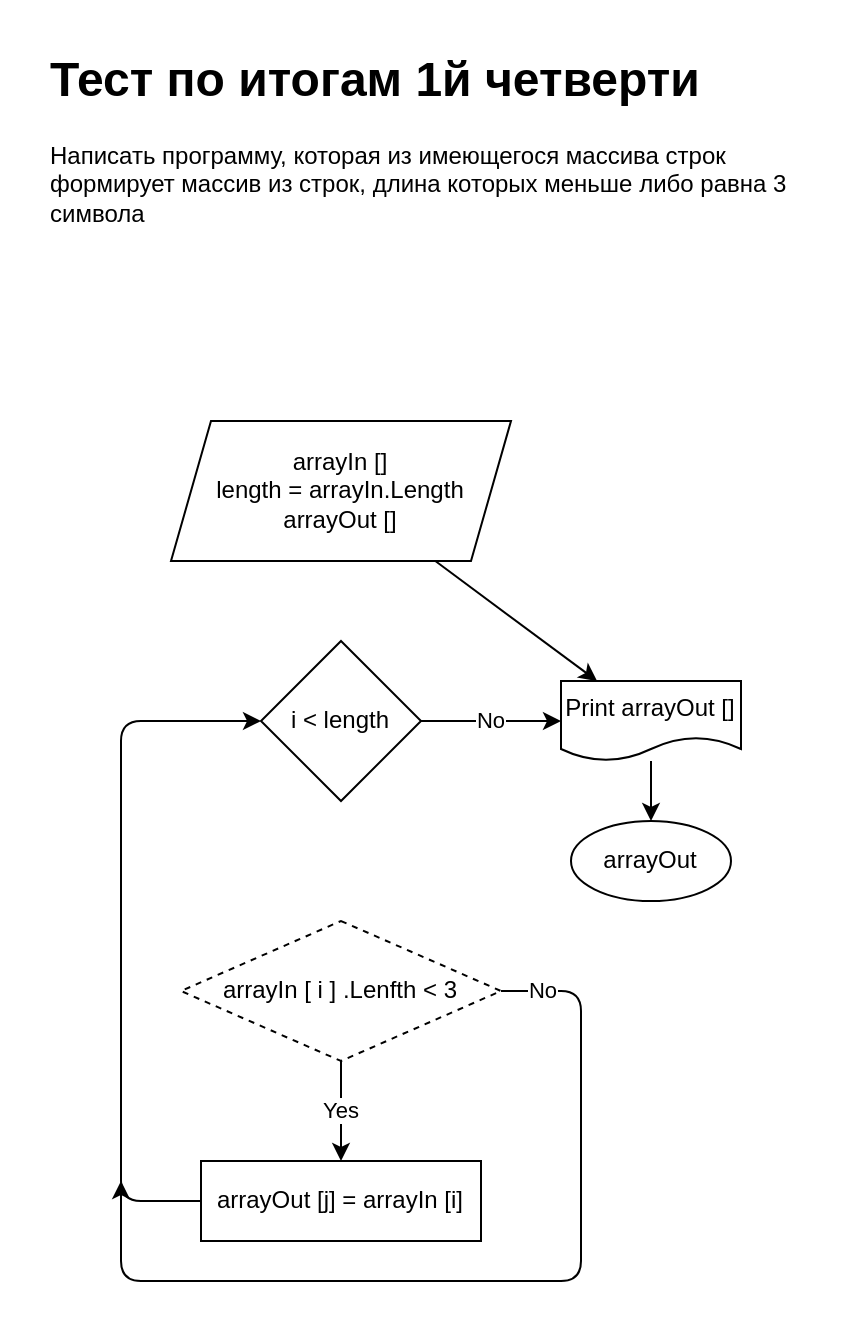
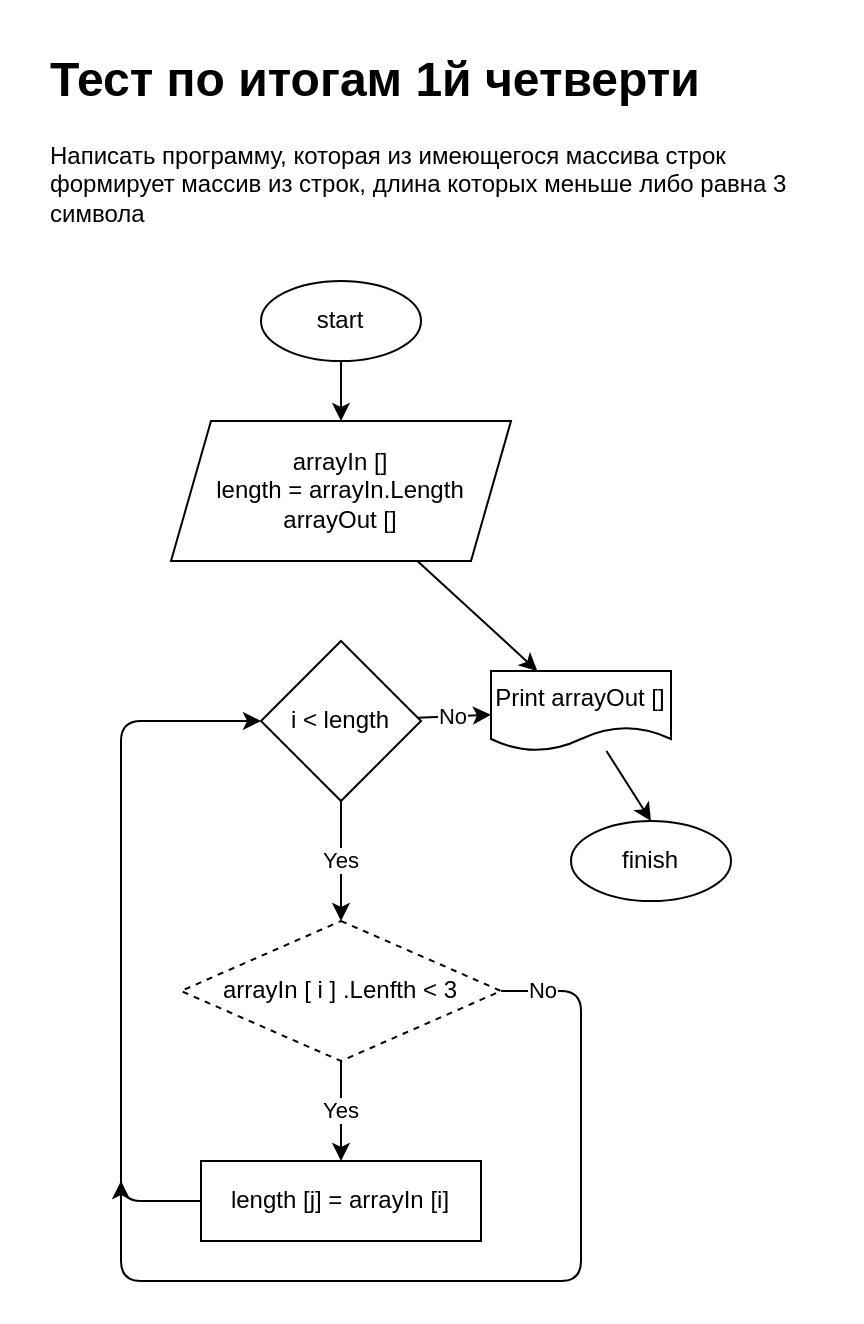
  <mxCell id="0" />
  <mxCell id="1" parent="0" />
  <mxCell id="2" value="&lt;h1&gt;Тест по итогам 1й четверти&lt;/h1&gt;&lt;p&gt;Написать программу, которая из имеющегося массива строк формирует массив из строк, длина которых меньше либо равна 3 символа&lt;/p&gt;" style="text;html=1;strokeColor=none;fillColor=none;spacing=5;spacingTop=-20;whiteSpace=wrap;overflow=hidden;rounded=0;" vertex="1" parent="1"><mxGeometry x="20" y="20" width="390" height="100" as="geometry" /></mxCell>
+ <mxCell id="3" style="edgeStyle=none;html=1;entryX=0.5;entryY=0;entryDx=0;entryDy=0;" edge="1" parent="1" source="4" target="6"><mxGeometry relative="1" as="geometry" /></mxCell>
+ <mxCell id="4" value="start" style="ellipse;whiteSpace=wrap;html=1;" vertex="1" parent="1"><mxGeometry x="130" y="140" width="80" height="40" as="geometry" /></mxCell>
  <mxCell id="5" style="edgeStyle=none;html=1;" edge="1" parent="1" source="6" target="16"><mxGeometry relative="1" as="geometry" /></mxCell>
  <mxCell id="6" value="arrayIn []&lt;br&gt;length = arrayIn.Length&lt;br&gt;arrayOut []" style="shape=parallelogram;perimeter=parallelogramPerimeter;whiteSpace=wrap;html=1;fixedSize=1;" vertex="1" parent="1"><mxGeometry x="85" y="210" width="170" height="70" as="geometry" /></mxCell>
+ <mxCell id="7" value="Yes" style="edgeStyle=none;html=1;entryX=0.5;entryY=0;entryDx=0;entryDy=0;" edge="1" parent="1" source="9" target="12"><mxGeometry relative="1" as="geometry"><mxPoint x="170" y="440" as="targetPoint" /></mxGeometry></mxCell>
  <mxCell id="8" value="No" style="edgeStyle=none;html=1;" edge="1" parent="1" source="9" target="16"><mxGeometry relative="1" as="geometry"><mxPoint x="320" y="360" as="targetPoint" /></mxGeometry></mxCell>
  <mxCell id="9" value="i &amp;lt; length" style="rhombus;whiteSpace=wrap;html=1;" vertex="1" parent="1"><mxGeometry x="130" y="320" width="80" height="80" as="geometry" /></mxCell>
  <mxCell id="10" value="Yes" style="edgeStyle=none;html=1;entryX=0.5;entryY=0;entryDx=0;entryDy=0;" edge="1" parent="1" source="12" target="14"><mxGeometry relative="1" as="geometry" /></mxCell>
  <mxCell id="11" value="No" style="edgeStyle=none;html=1;" edge="1" parent="1" source="12"><mxGeometry x="-0.908" relative="1" as="geometry"><mxPoint x="60" y="590" as="targetPoint" /><Array as="points"><mxPoint x="290" y="495" /><mxPoint x="290" y="640" /><mxPoint x="60" y="640" /></Array><mxPoint as="offset" /></mxGeometry></mxCell>
  <mxCell id="12" value="arrayIn [ i ] .Lenfth &amp;lt; 3" style="rhombus;whiteSpace=wrap;html=1;dashed=1;" vertex="1" parent="1"><mxGeometry x="90" y="460" width="160" height="70" as="geometry" /></mxCell>
  <mxCell id="13" style="edgeStyle=none;html=1;entryX=0;entryY=0.5;entryDx=0;entryDy=0;" edge="1" parent="1" source="14" target="9"><mxGeometry relative="1" as="geometry"><Array as="points"><mxPoint x="60" y="600" /><mxPoint x="60" y="360" /></Array></mxGeometry></mxCell>
- <mxCell id="14" value="arrayOut [j] = arrayIn [i]" style="rounded=0;whiteSpace=wrap;html=1;" vertex="1" parent="1"><mxGeometry x="100" y="580" width="140" height="40" as="geometry" /></mxCell>
+ <mxCell id="14" value="length [j] = arrayIn [i]" style="rounded=0;whiteSpace=wrap;html=1;" vertex="1" parent="1"><mxGeometry x="100" y="580" width="140" height="40" as="geometry" /></mxCell>
  <mxCell id="15" style="edgeStyle=none;html=1;entryX=0.5;entryY=0;entryDx=0;entryDy=0;" edge="1" parent="1" source="16" target="17"><mxGeometry relative="1" as="geometry" /></mxCell>
- <mxCell id="16" value="Print arrayOut []" style="shape=document;whiteSpace=wrap;html=1;boundedLbl=1;" vertex="1" parent="1"><mxGeometry x="280" y="340" width="90" height="40" as="geometry" /></mxCell>
- <mxCell id="17" value="arrayOut" style="ellipse;whiteSpace=wrap;html=1;" vertex="1" parent="1"><mxGeometry x="285" y="410" width="80" height="40" as="geometry" /></mxCell>
+ <mxCell id="16" value="Print arrayOut []" style="shape=document;whiteSpace=wrap;html=1;boundedLbl=1;" vertex="1" parent="1"><mxGeometry x="245" y="335" width="90" height="40" as="geometry" /></mxCell>
+ <mxCell id="17" value="finish" style="ellipse;whiteSpace=wrap;html=1;" vertex="1" parent="1"><mxGeometry x="285" y="410" width="80" height="40" as="geometry" /></mxCell>
